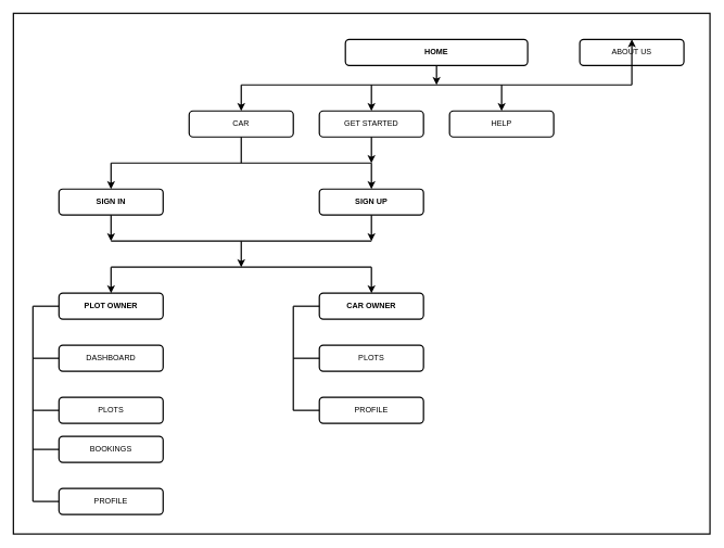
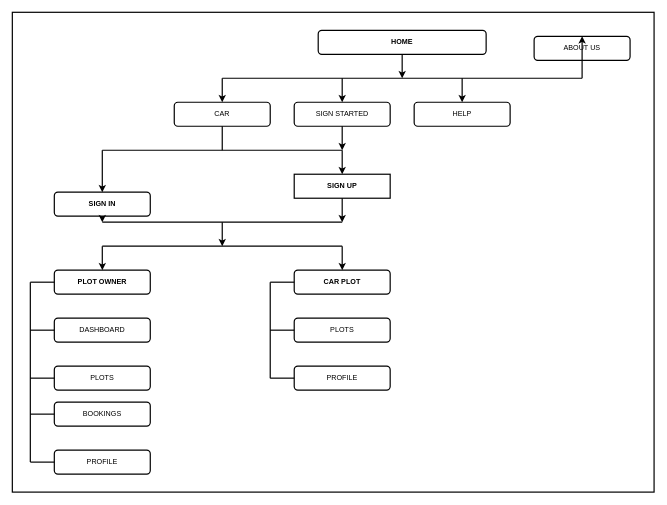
  <mxCell id="0" />
  <mxCell id="1" parent="0" />
  <mxCell id="2" value="" style="rounded=0;whiteSpace=wrap;html=1;strokeColor=default;strokeWidth=2;fillColor=none;" parent="1" vertex="1"><mxGeometry x="20" y="20" width="1070" height="800" as="geometry" /></mxCell>
- <mxCell id="3" value="HOME" style="rounded=1;whiteSpace=wrap;html=1;fontStyle=1;strokeColor=default;strokeWidth=2;fillColor=none;" parent="1" vertex="1"><mxGeometry x="530" y="60" width="280" height="40" as="geometry" /></mxCell>
+ <mxCell id="3" value="HOME" style="rounded=1;whiteSpace=wrap;html=1;fontStyle=1;strokeColor=default;strokeWidth=2;fillColor=none;" parent="1" vertex="1"><mxGeometry x="530" y="50" width="280" height="40" as="geometry" /></mxCell>
  <mxCell id="4" value="" style="endArrow=none;html=1;rounded=0;strokeColor=default;strokeWidth=2;" parent="1" edge="1"><mxGeometry width="50" height="50" relative="1" as="geometry"><mxPoint x="970" y="130" as="sourcePoint" /><mxPoint x="370" y="130" as="targetPoint" /></mxGeometry></mxCell>
  <mxCell id="5" value="" style="endArrow=classic;html=1;rounded=0;exitX=0.5;exitY=1;exitDx=0;exitDy=0;strokeColor=default;strokeWidth=2;" parent="1" source="3" edge="1"><mxGeometry width="50" height="50" relative="1" as="geometry"><mxPoint x="580" y="310" as="sourcePoint" /><mxPoint x="670" y="130" as="targetPoint" /></mxGeometry></mxCell>
  <mxCell id="6" value="CAR" style="rounded=1;whiteSpace=wrap;html=1;strokeColor=default;strokeWidth=2;fillColor=none;" parent="1" vertex="1"><mxGeometry x="290" y="170" width="160" height="40" as="geometry" /></mxCell>
  <mxCell id="7" value="" style="endArrow=classic;html=1;rounded=0;entryX=0.5;entryY=0;entryDx=0;entryDy=0;strokeColor=default;strokeWidth=2;" parent="1" target="6" edge="1"><mxGeometry width="50" height="50" relative="1" as="geometry"><mxPoint x="370" y="130" as="sourcePoint" /><mxPoint x="640" y="140" as="targetPoint" /></mxGeometry></mxCell>
  <mxCell id="8" value="" style="endArrow=classic;html=1;rounded=0;entryX=0.5;entryY=0;entryDx=0;entryDy=0;strokeColor=default;strokeWidth=2;" parent="1" target="10" edge="1"><mxGeometry width="50" height="50" relative="1" as="geometry"><mxPoint x="570" y="130" as="sourcePoint" /><mxPoint x="840" y="140" as="targetPoint" /></mxGeometry></mxCell>
  <mxCell id="9" style="edgeStyle=orthogonalEdgeStyle;rounded=0;orthogonalLoop=1;jettySize=auto;html=1;strokeColor=default;strokeWidth=2;" parent="1" source="10" edge="1"><mxGeometry relative="1" as="geometry"><mxPoint x="570" y="250" as="targetPoint" /></mxGeometry></mxCell>
- <mxCell id="10" value="GET STARTED" style="rounded=1;whiteSpace=wrap;html=1;strokeColor=default;strokeWidth=2;fillColor=none;" parent="1" vertex="1"><mxGeometry x="490" y="170" width="160" height="40" as="geometry" /></mxCell>
+ <mxCell id="10" value="SIGN STARTED" style="rounded=1;whiteSpace=wrap;html=1;strokeColor=default;strokeWidth=2;fillColor=none;" parent="1" vertex="1"><mxGeometry x="490" y="170" width="160" height="40" as="geometry" /></mxCell>
  <mxCell id="11" value="" style="endArrow=classic;html=1;rounded=0;entryX=0.5;entryY=0;entryDx=0;entryDy=0;strokeColor=default;strokeWidth=2;" parent="1" target="12" edge="1"><mxGeometry width="50" height="50" relative="1" as="geometry"><mxPoint x="770" y="130" as="sourcePoint" /><mxPoint x="1040" y="140" as="targetPoint" /></mxGeometry></mxCell>
  <mxCell id="12" value="HELP" style="rounded=1;whiteSpace=wrap;html=1;strokeColor=default;strokeWidth=2;fillColor=none;" parent="1" vertex="1"><mxGeometry x="690" y="170" width="160" height="40" as="geometry" /></mxCell>
  <mxCell id="13" value="" style="endArrow=classic;html=1;rounded=0;entryX=0.5;entryY=0;entryDx=0;entryDy=0;strokeColor=default;strokeWidth=2;" parent="1" target="14" edge="1"><mxGeometry width="50" height="50" relative="1" as="geometry"><mxPoint x="970" y="130" as="sourcePoint" /><mxPoint x="1240" y="140" as="targetPoint" /></mxGeometry></mxCell>
  <mxCell id="14" value="ABOUT US" style="rounded=1;whiteSpace=wrap;html=1;strokeColor=default;strokeWidth=2;fillColor=none;" parent="1" vertex="1"><mxGeometry x="890" y="60" width="160" height="40" as="geometry" /></mxCell>
  <mxCell id="15" value="" style="endArrow=classic;html=1;rounded=0;entryX=0.5;entryY=0;entryDx=0;entryDy=0;strokeColor=default;strokeWidth=2;" parent="1" target="16" edge="1"><mxGeometry width="50" height="50" relative="1" as="geometry"><mxPoint x="570" y="250" as="sourcePoint" /><mxPoint x="760" y="260" as="targetPoint" /></mxGeometry></mxCell>
- <mxCell id="16" value="SIGN UP" style="rounded=1;whiteSpace=wrap;html=1;fontStyle=1;strokeColor=default;strokeWidth=2;fillColor=none;" parent="1" vertex="1"><mxGeometry x="490" y="290" width="160" height="40" as="geometry" /></mxCell>
+ <mxCell id="16" value="SIGN UP" style="whiteSpace=wrap;html=1;fontStyle=1;strokeColor=default;strokeWidth=2;fillColor=none;rounded=0;" parent="1" vertex="1"><mxGeometry x="490" y="290" width="160" height="40" as="geometry" /></mxCell>
  <mxCell id="17" value="" style="endArrow=none;html=1;rounded=0;entryX=0.5;entryY=1;entryDx=0;entryDy=0;strokeColor=default;strokeWidth=2;" parent="1" target="6" edge="1"><mxGeometry width="50" height="50" relative="1" as="geometry"><mxPoint x="370" y="250" as="sourcePoint" /><mxPoint x="370" y="230" as="targetPoint" /></mxGeometry></mxCell>
  <mxCell id="18" value="" style="endArrow=none;html=1;rounded=0;strokeColor=default;strokeWidth=2;" parent="1" edge="1"><mxGeometry width="50" height="50" relative="1" as="geometry"><mxPoint x="570" y="250" as="sourcePoint" /><mxPoint x="170" y="250" as="targetPoint" /></mxGeometry></mxCell>
  <mxCell id="19" value="" style="endArrow=classic;html=1;rounded=0;entryX=0.5;entryY=0;entryDx=0;entryDy=0;strokeColor=default;strokeWidth=2;" parent="1" target="20" edge="1"><mxGeometry width="50" height="50" relative="1" as="geometry"><mxPoint x="170" y="250" as="sourcePoint" /><mxPoint x="360" y="260" as="targetPoint" /></mxGeometry></mxCell>
- <mxCell id="20" value="SIGN IN" style="rounded=1;whiteSpace=wrap;html=1;fontStyle=1;strokeColor=default;strokeWidth=2;fillColor=none;" parent="1" vertex="1"><mxGeometry x="90" y="290" width="160" height="40" as="geometry" /></mxCell>
+ <mxCell id="20" value="SIGN IN" style="rounded=1;whiteSpace=wrap;html=1;fontStyle=1;strokeColor=default;strokeWidth=2;fillColor=none;" parent="1" vertex="1"><mxGeometry x="90" y="320" width="160" height="40" as="geometry" /></mxCell>
  <mxCell id="21" value="" style="endArrow=classic;html=1;rounded=0;entryX=0.5;entryY=0;entryDx=0;entryDy=0;strokeColor=default;strokeWidth=2;" parent="1" edge="1"><mxGeometry width="50" height="50" relative="1" as="geometry"><mxPoint x="370" y="370" as="sourcePoint" /><mxPoint x="370" y="410" as="targetPoint" /></mxGeometry></mxCell>
  <mxCell id="22" value="" style="endArrow=none;html=1;rounded=0;strokeColor=default;strokeWidth=2;" parent="1" edge="1"><mxGeometry width="50" height="50" relative="1" as="geometry"><mxPoint x="170" y="370" as="sourcePoint" /><mxPoint x="570" y="370" as="targetPoint" /></mxGeometry></mxCell>
  <mxCell id="23" value="" style="endArrow=classic;html=1;rounded=0;exitX=0.5;exitY=1;exitDx=0;exitDy=0;strokeColor=default;strokeWidth=2;" parent="1" source="20" edge="1"><mxGeometry width="50" height="50" relative="1" as="geometry"><mxPoint x="380" y="430" as="sourcePoint" /><mxPoint x="170" y="370" as="targetPoint" /></mxGeometry></mxCell>
  <mxCell id="24" value="" style="endArrow=classic;html=1;rounded=0;exitX=0.5;exitY=1;exitDx=0;exitDy=0;strokeColor=default;strokeWidth=2;" parent="1" source="16" edge="1"><mxGeometry width="50" height="50" relative="1" as="geometry"><mxPoint x="380" y="430" as="sourcePoint" /><mxPoint x="570" y="370" as="targetPoint" /></mxGeometry></mxCell>
  <mxCell id="25" value="" style="endArrow=none;html=1;rounded=0;strokeColor=default;strokeWidth=2;" parent="1" edge="1"><mxGeometry width="50" height="50" relative="1" as="geometry"><mxPoint x="170" y="410" as="sourcePoint" /><mxPoint x="570" y="410" as="targetPoint" /></mxGeometry></mxCell>
  <mxCell id="26" value="PLOT OWNER" style="rounded=1;whiteSpace=wrap;html=1;fontStyle=1;strokeColor=default;strokeWidth=2;fillColor=none;" parent="1" vertex="1"><mxGeometry x="90" y="450" width="160" height="40" as="geometry" /></mxCell>
  <mxCell id="27" value="" style="endArrow=classic;html=1;rounded=0;entryX=0.5;entryY=0;entryDx=0;entryDy=0;strokeColor=default;strokeWidth=2;" parent="1" target="26" edge="1"><mxGeometry width="50" height="50" relative="1" as="geometry"><mxPoint x="170" y="410" as="sourcePoint" /><mxPoint x="360" y="420" as="targetPoint" /></mxGeometry></mxCell>
- <mxCell id="28" value="CAR OWNER" style="rounded=1;whiteSpace=wrap;html=1;fontStyle=1;strokeColor=default;strokeWidth=2;fillColor=none;" parent="1" vertex="1"><mxGeometry x="490" y="450" width="160" height="40" as="geometry" /></mxCell>
+ <mxCell id="28" value="CAR PLOT" style="rounded=1;whiteSpace=wrap;html=1;fontStyle=1;strokeColor=default;strokeWidth=2;fillColor=none;" parent="1" vertex="1"><mxGeometry x="490" y="450" width="160" height="40" as="geometry" /></mxCell>
  <mxCell id="29" value="" style="endArrow=classic;html=1;rounded=0;entryX=0.5;entryY=0;entryDx=0;entryDy=0;strokeColor=default;strokeWidth=2;" parent="1" target="28" edge="1"><mxGeometry width="50" height="50" relative="1" as="geometry"><mxPoint x="570" y="410" as="sourcePoint" /><mxPoint x="760" y="420" as="targetPoint" /></mxGeometry></mxCell>
  <mxCell id="30" value="" style="endArrow=none;html=1;rounded=0;strokeColor=default;strokeWidth=2;" parent="1" edge="1"><mxGeometry width="50" height="50" relative="1" as="geometry"><mxPoint x="50" y="770" as="sourcePoint" /><mxPoint x="50" y="470" as="targetPoint" /></mxGeometry></mxCell>
  <mxCell id="31" value="" style="endArrow=none;html=1;rounded=0;entryX=0;entryY=0.5;entryDx=0;entryDy=0;strokeColor=default;strokeWidth=2;" parent="1" target="26" edge="1"><mxGeometry width="50" height="50" relative="1" as="geometry"><mxPoint x="50" y="470" as="sourcePoint" /><mxPoint x="90" y="470" as="targetPoint" /></mxGeometry></mxCell>
  <mxCell id="32" value="DASHBOARD" style="rounded=1;whiteSpace=wrap;html=1;strokeColor=default;strokeWidth=2;fillColor=none;" parent="1" vertex="1"><mxGeometry x="90" y="530" width="160" height="40" as="geometry" /></mxCell>
  <mxCell id="33" value="" style="endArrow=none;html=1;rounded=0;entryX=0;entryY=0.5;entryDx=0;entryDy=0;strokeColor=default;strokeWidth=2;" parent="1" target="32" edge="1"><mxGeometry width="50" height="50" relative="1" as="geometry"><mxPoint x="50" y="550" as="sourcePoint" /><mxPoint x="90" y="550" as="targetPoint" /></mxGeometry></mxCell>
  <mxCell id="34" value="PLOTS" style="rounded=1;whiteSpace=wrap;html=1;strokeColor=default;strokeWidth=2;fillColor=none;" parent="1" vertex="1"><mxGeometry x="90" y="610" width="160" height="40" as="geometry" /></mxCell>
  <mxCell id="35" value="" style="endArrow=none;html=1;rounded=0;entryX=0;entryY=0.5;entryDx=0;entryDy=0;strokeColor=default;strokeWidth=2;" parent="1" target="34" edge="1"><mxGeometry width="50" height="50" relative="1" as="geometry"><mxPoint x="50" y="630" as="sourcePoint" /><mxPoint x="90" y="630" as="targetPoint" /></mxGeometry></mxCell>
  <mxCell id="36" value="PROFILE" style="rounded=1;whiteSpace=wrap;html=1;strokeColor=default;strokeWidth=2;fillColor=none;" parent="1" vertex="1"><mxGeometry x="90" y="750" width="160" height="40" as="geometry" /></mxCell>
  <mxCell id="37" value="BOOKINGS" style="rounded=1;whiteSpace=wrap;html=1;strokeColor=default;strokeWidth=2;fillColor=none;" parent="1" vertex="1"><mxGeometry x="90" y="670" width="160" height="40" as="geometry" /></mxCell>
  <mxCell id="38" value="" style="endArrow=none;html=1;rounded=0;entryX=0;entryY=0.5;entryDx=0;entryDy=0;strokeColor=default;strokeWidth=2;" parent="1" target="37" edge="1"><mxGeometry width="50" height="50" relative="1" as="geometry"><mxPoint x="50" y="690" as="sourcePoint" /><mxPoint x="90" y="690" as="targetPoint" /></mxGeometry></mxCell>
  <mxCell id="39" value="" style="endArrow=none;html=1;rounded=0;entryX=0;entryY=0.5;entryDx=0;entryDy=0;strokeColor=default;strokeWidth=2;" parent="1" target="36" edge="1"><mxGeometry width="50" height="50" relative="1" as="geometry"><mxPoint x="50" y="770" as="sourcePoint" /><mxPoint x="90" y="770" as="targetPoint" /></mxGeometry></mxCell>
  <mxCell id="40" value="" style="endArrow=none;html=1;rounded=0;entryX=0;entryY=0.5;entryDx=0;entryDy=0;strokeColor=default;strokeWidth=2;" parent="1" edge="1"><mxGeometry width="50" height="50" relative="1" as="geometry"><mxPoint x="450" y="470" as="sourcePoint" /><mxPoint x="490" y="470" as="targetPoint" /></mxGeometry></mxCell>
  <mxCell id="41" value="" style="endArrow=none;html=1;rounded=0;strokeColor=default;strokeWidth=2;" parent="1" edge="1"><mxGeometry width="50" height="50" relative="1" as="geometry"><mxPoint x="450" y="630" as="sourcePoint" /><mxPoint x="450" y="470" as="targetPoint" /></mxGeometry></mxCell>
  <mxCell id="42" value="" style="endArrow=none;html=1;rounded=0;entryX=0;entryY=0.5;entryDx=0;entryDy=0;strokeColor=default;strokeWidth=2;" parent="1" target="45" edge="1"><mxGeometry width="50" height="50" relative="1" as="geometry"><mxPoint x="450" y="550" as="sourcePoint" /><mxPoint x="490" y="550" as="targetPoint" /></mxGeometry></mxCell>
  <mxCell id="43" value="" style="endArrow=none;html=1;rounded=0;entryX=0;entryY=0.5;entryDx=0;entryDy=0;strokeColor=default;strokeWidth=2;" parent="1" target="44" edge="1"><mxGeometry width="50" height="50" relative="1" as="geometry"><mxPoint x="450" y="630" as="sourcePoint" /><mxPoint x="490" y="630" as="targetPoint" /></mxGeometry></mxCell>
  <mxCell id="44" value="PROFILE" style="rounded=1;whiteSpace=wrap;html=1;strokeColor=default;strokeWidth=2;fillColor=none;" parent="1" vertex="1"><mxGeometry x="490" y="610" width="160" height="40" as="geometry" /></mxCell>
  <mxCell id="45" value="PLOTS" style="rounded=1;whiteSpace=wrap;html=1;strokeColor=default;strokeWidth=2;fillColor=none;" parent="1" vertex="1"><mxGeometry x="490" y="530" width="160" height="40" as="geometry" /></mxCell>
